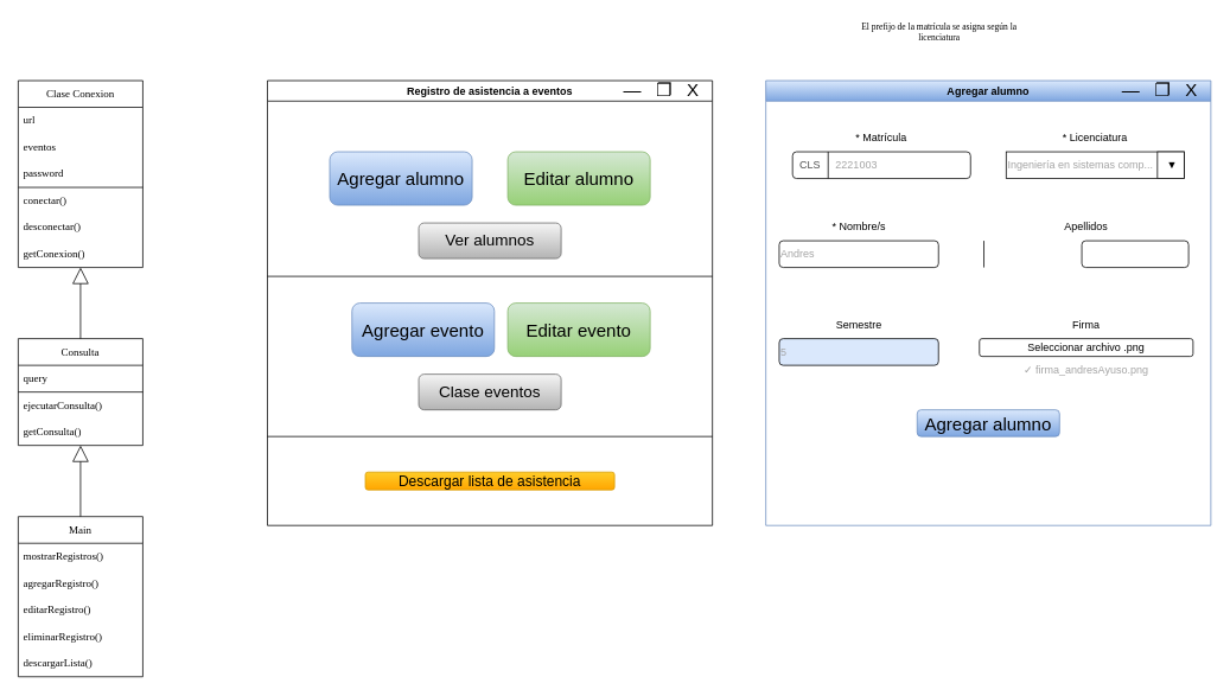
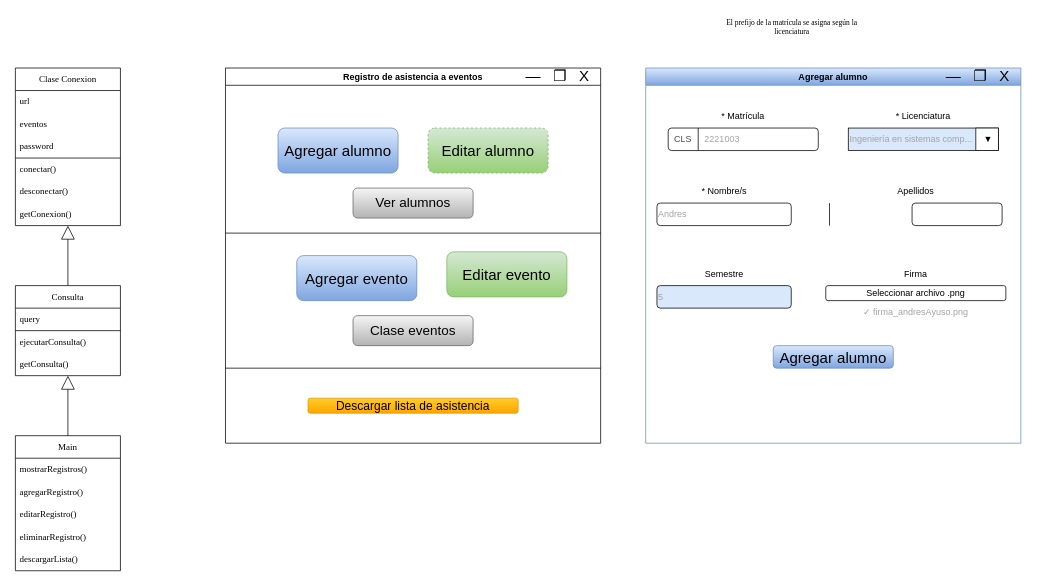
  <mxCell id="0" />
  <mxCell id="1" parent="0" />
  <mxCell id="2" value="Clase Conexion" style="swimlane;fontStyle=0;childLayout=stackLayout;horizontal=1;startSize=30;horizontalStack=0;resizeParent=1;resizeParentMax=0;resizeLast=0;collapsible=1;marginBottom=0;whiteSpace=wrap;html=1;fontFamily=Sometype Mono;fontSource=https%3A%2F%2Ffonts.googleapis.com%2Fcss%3Ffamily%3DSometype%2BMono;" vertex="1" parent="1"><mxGeometry x="20" y="90" width="140" height="210" as="geometry"><mxRectangle x="160" y="80" width="140" height="30" as="alternateBounds" /></mxGeometry></mxCell>
  <mxCell id="3" value="url" style="text;strokeColor=none;fillColor=none;align=left;verticalAlign=middle;spacingLeft=4;spacingRight=4;overflow=hidden;points=[[0,0.5],[1,0.5]];portConstraint=eastwest;rotatable=0;whiteSpace=wrap;html=1;fontFamily=Sometype Mono;fontSource=https%3A%2F%2Ffonts.googleapis.com%2Fcss%3Ffamily%3DSometype%2BMono;" vertex="1" parent="2"><mxGeometry y="30" width="140" height="30" as="geometry" /></mxCell>
  <mxCell id="4" value="eventos" style="text;strokeColor=none;fillColor=none;align=left;verticalAlign=middle;spacingLeft=4;spacingRight=4;overflow=hidden;points=[[0,0.5],[1,0.5]];portConstraint=eastwest;rotatable=0;whiteSpace=wrap;html=1;fontFamily=Sometype Mono;fontSource=https%3A%2F%2Ffonts.googleapis.com%2Fcss%3Ffamily%3DSometype%2BMono;" vertex="1" parent="2"><mxGeometry y="60" width="140" height="30" as="geometry" /></mxCell>
  <mxCell id="5" value="password" style="text;strokeColor=none;fillColor=none;align=left;verticalAlign=middle;spacingLeft=4;spacingRight=4;overflow=hidden;points=[[0,0.5],[1,0.5]];portConstraint=eastwest;rotatable=0;whiteSpace=wrap;html=1;fontFamily=Sometype Mono;fontSource=https%3A%2F%2Ffonts.googleapis.com%2Fcss%3Ffamily%3DSometype%2BMono;" vertex="1" parent="2"><mxGeometry y="90" width="140" height="30" as="geometry" /></mxCell>
  <mxCell id="6" value="" style="endArrow=none;html=1;rounded=0;" edge="1" parent="2"><mxGeometry width="50" height="50" relative="1" as="geometry"><mxPoint x="140" y="120" as="sourcePoint" /><mxPoint y="120" as="targetPoint" /></mxGeometry></mxCell>
  <mxCell id="7" value="conectar()" style="text;strokeColor=none;fillColor=none;align=left;verticalAlign=middle;spacingLeft=4;spacingRight=4;overflow=hidden;points=[[0,0.5],[1,0.5]];portConstraint=eastwest;rotatable=0;whiteSpace=wrap;html=1;fontFamily=Sometype Mono;fontSource=https%3A%2F%2Ffonts.googleapis.com%2Fcss%3Ffamily%3DSometype%2BMono;" vertex="1" parent="2"><mxGeometry y="120" width="140" height="30" as="geometry" /></mxCell>
  <mxCell id="8" value="desconectar()" style="text;strokeColor=none;fillColor=none;align=left;verticalAlign=middle;spacingLeft=4;spacingRight=4;overflow=hidden;points=[[0,0.5],[1,0.5]];portConstraint=eastwest;rotatable=0;whiteSpace=wrap;html=1;fontFamily=Sometype Mono;fontSource=https%3A%2F%2Ffonts.googleapis.com%2Fcss%3Ffamily%3DSometype%2BMono;" vertex="1" parent="2"><mxGeometry y="150" width="140" height="30" as="geometry" /></mxCell>
  <mxCell id="9" value="getConexion()" style="text;strokeColor=none;fillColor=none;align=left;verticalAlign=middle;spacingLeft=4;spacingRight=4;overflow=hidden;points=[[0,0.5],[1,0.5]];portConstraint=eastwest;rotatable=0;whiteSpace=wrap;html=1;fontFamily=Sometype Mono;fontSource=https%3A%2F%2Ffonts.googleapis.com%2Fcss%3Ffamily%3DSometype%2BMono;" vertex="1" parent="2"><mxGeometry y="180" width="140" height="30" as="geometry" /></mxCell>
  <mxCell id="10" value="Consulta" style="swimlane;fontStyle=0;childLayout=stackLayout;horizontal=1;startSize=30;horizontalStack=0;resizeParent=1;resizeParentMax=0;resizeLast=0;collapsible=1;marginBottom=0;whiteSpace=wrap;html=1;fontFamily=Sometype Mono;fontSource=https%3A%2F%2Ffonts.googleapis.com%2Fcss%3Ffamily%3DSometype%2BMono;" vertex="1" parent="1"><mxGeometry x="20" y="380" width="140" height="120" as="geometry" /></mxCell>
  <mxCell id="11" value="query" style="text;strokeColor=none;fillColor=none;align=left;verticalAlign=middle;spacingLeft=4;spacingRight=4;overflow=hidden;points=[[0,0.5],[1,0.5]];portConstraint=eastwest;rotatable=0;whiteSpace=wrap;html=1;fontFamily=Sometype Mono;fontSource=https%3A%2F%2Ffonts.googleapis.com%2Fcss%3Ffamily%3DSometype%2BMono;" vertex="1" parent="10"><mxGeometry y="30" width="140" height="30" as="geometry" /></mxCell>
  <mxCell id="12" value="" style="endArrow=none;html=1;rounded=0;" edge="1" parent="10"><mxGeometry width="50" height="50" relative="1" as="geometry"><mxPoint y="60" as="sourcePoint" /><mxPoint x="140" y="60" as="targetPoint" /></mxGeometry></mxCell>
  <mxCell id="13" value="ejecutarConsulta()" style="text;strokeColor=none;fillColor=none;align=left;verticalAlign=middle;spacingLeft=4;spacingRight=4;overflow=hidden;points=[[0,0.5],[1,0.5]];portConstraint=eastwest;rotatable=0;whiteSpace=wrap;html=1;fontFamily=Sometype Mono;fontSource=https%3A%2F%2Ffonts.googleapis.com%2Fcss%3Ffamily%3DSometype%2BMono;" vertex="1" parent="10"><mxGeometry y="60" width="140" height="30" as="geometry" /></mxCell>
  <mxCell id="14" value="getConsulta()" style="text;strokeColor=none;fillColor=none;align=left;verticalAlign=middle;spacingLeft=4;spacingRight=4;overflow=hidden;points=[[0,0.5],[1,0.5]];portConstraint=eastwest;rotatable=0;whiteSpace=wrap;html=1;fontFamily=Sometype Mono;fontSource=https%3A%2F%2Ffonts.googleapis.com%2Fcss%3Ffamily%3DSometype%2BMono;" vertex="1" parent="10"><mxGeometry y="90" width="140" height="30" as="geometry" /></mxCell>
  <mxCell id="15" value="" style="endArrow=block;html=1;rounded=0;endFill=0;strokeWidth=1;endSize=16;startSize=8;jumpSize=6;" edge="1" parent="1"><mxGeometry width="50" height="50" relative="1" as="geometry"><mxPoint x="90" y="380" as="sourcePoint" /><mxPoint x="90" y="300" as="targetPoint" /></mxGeometry></mxCell>
  <mxCell id="16" value="Main" style="swimlane;fontStyle=0;childLayout=stackLayout;horizontal=1;startSize=30;horizontalStack=0;resizeParent=1;resizeParentMax=0;resizeLast=0;collapsible=1;marginBottom=0;whiteSpace=wrap;html=1;fontFamily=Sometype Mono;fontSource=https%3A%2F%2Ffonts.googleapis.com%2Fcss%3Ffamily%3DSometype%2BMono;" vertex="1" parent="1"><mxGeometry x="20" y="580" width="140" height="180" as="geometry" /></mxCell>
  <mxCell id="17" value="mostrarRegistros()" style="text;strokeColor=none;fillColor=none;align=left;verticalAlign=middle;spacingLeft=4;spacingRight=4;overflow=hidden;points=[[0,0.5],[1,0.5]];portConstraint=eastwest;rotatable=0;whiteSpace=wrap;html=1;fontFamily=Sometype Mono;fontSource=https%3A%2F%2Ffonts.googleapis.com%2Fcss%3Ffamily%3DSometype%2BMono;" vertex="1" parent="16"><mxGeometry y="30" width="140" height="30" as="geometry" /></mxCell>
  <mxCell id="18" value="agregarRegistro()" style="text;strokeColor=none;fillColor=none;align=left;verticalAlign=middle;spacingLeft=4;spacingRight=4;overflow=hidden;points=[[0,0.5],[1,0.5]];portConstraint=eastwest;rotatable=0;whiteSpace=wrap;html=1;fontFamily=Sometype Mono;fontSource=https%3A%2F%2Ffonts.googleapis.com%2Fcss%3Ffamily%3DSometype%2BMono;" vertex="1" parent="16"><mxGeometry y="60" width="140" height="30" as="geometry" /></mxCell>
  <mxCell id="19" value="editarRegistro()" style="text;strokeColor=none;fillColor=none;align=left;verticalAlign=middle;spacingLeft=4;spacingRight=4;overflow=hidden;points=[[0,0.5],[1,0.5]];portConstraint=eastwest;rotatable=0;whiteSpace=wrap;html=1;fontFamily=Sometype Mono;fontSource=https%3A%2F%2Ffonts.googleapis.com%2Fcss%3Ffamily%3DSometype%2BMono;" vertex="1" parent="16"><mxGeometry y="90" width="140" height="30" as="geometry" /></mxCell>
  <mxCell id="20" value="eliminarRegistro()" style="text;strokeColor=none;fillColor=none;align=left;verticalAlign=middle;spacingLeft=4;spacingRight=4;overflow=hidden;points=[[0,0.5],[1,0.5]];portConstraint=eastwest;rotatable=0;whiteSpace=wrap;html=1;fontFamily=Sometype Mono;fontSource=https%3A%2F%2Ffonts.googleapis.com%2Fcss%3Ffamily%3DSometype%2BMono;" vertex="1" parent="16"><mxGeometry y="120" width="140" height="30" as="geometry" /></mxCell>
  <mxCell id="21" value="descargarLista()" style="text;strokeColor=none;fillColor=none;align=left;verticalAlign=middle;spacingLeft=4;spacingRight=4;overflow=hidden;points=[[0,0.5],[1,0.5]];portConstraint=eastwest;rotatable=0;whiteSpace=wrap;html=1;fontFamily=Sometype Mono;fontSource=https%3A%2F%2Ffonts.googleapis.com%2Fcss%3Ffamily%3DSometype%2BMono;" vertex="1" parent="16"><mxGeometry y="150" width="140" height="30" as="geometry" /></mxCell>
  <mxCell id="22" value="" style="endArrow=block;html=1;rounded=0;endFill=0;strokeWidth=1;endSize=16;startSize=8;jumpSize=6;" edge="1" parent="1"><mxGeometry width="50" height="50" relative="1" as="geometry"><mxPoint x="90" y="580" as="sourcePoint" /><mxPoint x="90" y="500" as="targetPoint" /></mxGeometry></mxCell>
  <mxCell id="23" value="Registro de asistencia a eventos" style="swimlane;whiteSpace=wrap;html=1;" vertex="1" parent="1"><mxGeometry x="300" y="90" width="500" height="500" as="geometry"><mxRectangle x="520" y="80" width="230" height="30" as="alternateBounds" /></mxGeometry></mxCell>
  <mxCell id="24" value="&amp;nbsp;―&amp;nbsp; &amp;nbsp;❐&amp;nbsp; &amp;nbsp;X" style="rounded=0;whiteSpace=wrap;html=1;fontSize=20;fillColor=none;strokeColor=none;" vertex="1" parent="23"><mxGeometry x="380" width="120" height="20" as="geometry" /></mxCell>
  <mxCell id="25" value="Agregar alumno" style="rounded=1;whiteSpace=wrap;html=1;fontSize=20;fillColor=#dae8fc;strokeColor=#6c8ebf;gradientColor=#7ea6e0;" vertex="1" parent="23"><mxGeometry x="70" y="80" width="160" height="60" as="geometry" /></mxCell>
- <mxCell id="26" value="Editar alumno" style="rounded=1;whiteSpace=wrap;html=1;fontSize=20;fillColor=#d5e8d4;strokeColor=#82b366;gradientColor=#97d077;" vertex="1" parent="23"><mxGeometry x="270" y="80" width="160" height="60" as="geometry" /></mxCell>
+ <mxCell id="26" value="Editar alumno" style="rounded=1;whiteSpace=wrap;html=1;fontSize=20;fillColor=#d5e8d4;strokeColor=#82b366;gradientColor=#97d077;dashed=1;" vertex="1" parent="23"><mxGeometry x="270" y="80" width="160" height="60" as="geometry" /></mxCell>
  <mxCell id="27" value="Agregar evento" style="rounded=1;whiteSpace=wrap;html=1;fontSize=20;fillColor=#dae8fc;strokeColor=#6c8ebf;gradientColor=#7ea6e0;" vertex="1" parent="23"><mxGeometry x="95" y="250" width="160" height="60" as="geometry" /></mxCell>
- <mxCell id="28" value="Editar evento" style="rounded=1;whiteSpace=wrap;html=1;fontSize=20;fillColor=#d5e8d4;strokeColor=#82b366;gradientColor=#97d077;" vertex="1" parent="23"><mxGeometry x="270" y="250" width="160" height="60" as="geometry" /></mxCell>
+ <mxCell id="28" value="Editar evento" style="rounded=1;whiteSpace=wrap;html=1;fontSize=20;fillColor=#d5e8d4;strokeColor=#82b366;gradientColor=#97d077;" vertex="1" parent="23"><mxGeometry x="295" y="245" width="160" height="60" as="geometry" /></mxCell>
  <mxCell id="29" value="Descargar lista de asistencia" style="rounded=1;whiteSpace=wrap;html=1;fontSize=16;fillColor=#ffcd28;strokeColor=#d79b00;gradientColor=#ffa500;" vertex="1" parent="23"><mxGeometry x="110" y="440" width="280" height="20" as="geometry" /></mxCell>
  <mxCell id="30" value="Ver alumnos" style="rounded=1;whiteSpace=wrap;html=1;fontSize=18;fillColor=#f5f5f5;strokeColor=#666666;gradientColor=#b3b3b3;" vertex="1" parent="23"><mxGeometry x="170" y="160" width="160" height="40" as="geometry" /></mxCell>
  <mxCell id="31" value="Clase eventos" style="rounded=1;whiteSpace=wrap;html=1;fontSize=18;fillColor=#f5f5f5;strokeColor=#666666;gradientColor=#b3b3b3;" vertex="1" parent="23"><mxGeometry x="170" y="330" width="160" height="40" as="geometry" /></mxCell>
  <mxCell id="32" value="" style="endArrow=none;html=1;rounded=0;" edge="1" parent="23"><mxGeometry width="50" height="50" relative="1" as="geometry"><mxPoint y="400" as="sourcePoint" /><mxPoint x="500" y="400" as="targetPoint" /></mxGeometry></mxCell>
  <mxCell id="33" value="" style="endArrow=none;html=1;rounded=0;" edge="1" parent="1"><mxGeometry width="50" height="50" relative="1" as="geometry"><mxPoint x="300" y="310" as="sourcePoint" /><mxPoint x="800" y="310" as="targetPoint" /></mxGeometry></mxCell>
  <mxCell id="34" value="Agregar alumno" style="swimlane;whiteSpace=wrap;html=1;fillColor=#dae8fc;strokeColor=#6c8ebf;gradientColor=#7ea6e0;" vertex="1" parent="1"><mxGeometry x="860" y="90" width="500" height="500" as="geometry"><mxRectangle x="520" y="80" width="230" height="30" as="alternateBounds" /></mxGeometry></mxCell>
  <mxCell id="35" value="&amp;nbsp;―&amp;nbsp; &amp;nbsp;❐&amp;nbsp; &amp;nbsp;X" style="rounded=0;whiteSpace=wrap;html=1;fontSize=20;fillColor=none;strokeColor=none;" vertex="1" parent="34"><mxGeometry x="380" width="120" height="20" as="geometry" /></mxCell>
  <mxCell id="36" value="&amp;nbsp; &amp;nbsp; &amp;nbsp; &amp;nbsp; &amp;nbsp; &amp;nbsp; &amp;nbsp; 2221003" style="rounded=1;whiteSpace=wrap;html=1;align=left;fontColor=#A3A3A3;" vertex="1" parent="34"><mxGeometry x="30" y="80" width="200" height="30" as="geometry" /></mxCell>
- <mxCell id="37" value="Ingeniería en sistemas comp..." style="rounded=1;whiteSpace=wrap;html=1;align=left;fontColor=#A3A3A3;arcSize=0;" vertex="1" parent="34"><mxGeometry x="270" y="80" width="200" height="30" as="geometry" /></mxCell>
+ <mxCell id="37" value="Ingeniería en sistemas comp..." style="rounded=1;whiteSpace=wrap;html=1;align=left;fontColor=#A3A3A3;arcSize=0;fillColor=#dae8fc;" vertex="1" parent="34"><mxGeometry x="270" y="80" width="200" height="30" as="geometry" /></mxCell>
  <mxCell id="38" value="&amp;nbsp;▼" style="whiteSpace=wrap;html=1;aspect=fixed;" vertex="1" parent="34"><mxGeometry x="440" y="80" width="30" height="30" as="geometry" /></mxCell>
  <mxCell id="39" value="" style="endArrow=none;html=1;rounded=0;" edge="1" parent="34"><mxGeometry width="50" height="50" relative="1" as="geometry"><mxPoint x="70" y="110" as="sourcePoint" /><mxPoint x="70" y="80" as="targetPoint" /></mxGeometry></mxCell>
  <mxCell id="40" value="CLS" style="text;html=1;strokeColor=none;fillColor=none;align=center;verticalAlign=middle;whiteSpace=wrap;rounded=0;fontColor=#4d4d4d;" vertex="1" parent="34"><mxGeometry x="30" y="80" width="40" height="30" as="geometry" /></mxCell>
  <mxCell id="41" value="* Matrícula" style="text;html=1;strokeColor=none;fillColor=none;align=center;verticalAlign=middle;whiteSpace=wrap;rounded=0;" vertex="1" parent="34"><mxGeometry x="30" y="50" width="200" height="30" as="geometry" /></mxCell>
  <mxCell id="42" value="Andres" style="rounded=1;whiteSpace=wrap;html=1;align=left;fontColor=#A3A3A3;" vertex="1" parent="34"><mxGeometry x="15" y="180" width="179" height="30" as="geometry" /></mxCell>
  <mxCell id="43" value="* Nombre/s" style="text;html=1;strokeColor=none;fillColor=none;align=center;verticalAlign=middle;whiteSpace=wrap;rounded=0;" vertex="1" parent="34"><mxGeometry x="15" y="150" width="180" height="30" as="geometry" /></mxCell>
  <mxCell id="44" value="" style="rounded=1;whiteSpace=wrap;html=1;align=left;" vertex="1" parent="34"><mxGeometry x="355" y="180" width="120" height="30" as="geometry" /></mxCell>
  <mxCell id="45" value="Apellidos" style="text;html=1;strokeColor=none;fillColor=none;align=center;verticalAlign=middle;whiteSpace=wrap;rounded=0;" vertex="1" parent="34"><mxGeometry x="235" y="150" width="250" height="30" as="geometry" /></mxCell>
  <mxCell id="46" value="* Licenciatura" style="text;html=1;strokeColor=none;fillColor=none;align=center;verticalAlign=middle;whiteSpace=wrap;rounded=0;" vertex="1" parent="34"><mxGeometry x="270" y="50" width="200" height="30" as="geometry" /></mxCell>
  <mxCell id="47" value="5" style="rounded=1;whiteSpace=wrap;html=1;align=left;fontColor=#A3A3A3;fillColor=#dae8fc;" vertex="1" parent="34"><mxGeometry x="15" y="290" width="179" height="30" as="geometry" /></mxCell>
  <mxCell id="48" value="Semestre" style="text;html=1;strokeColor=none;fillColor=none;align=center;verticalAlign=middle;whiteSpace=wrap;rounded=0;" vertex="1" parent="34"><mxGeometry x="15" y="260" width="180" height="30" as="geometry" /></mxCell>
  <mxCell id="49" value="Firma" style="text;html=1;strokeColor=none;fillColor=none;align=center;verticalAlign=middle;whiteSpace=wrap;rounded=0;" vertex="1" parent="34"><mxGeometry x="270" y="260" width="180" height="30" as="geometry" /></mxCell>
  <mxCell id="50" value="Seleccionar archivo .png" style="rounded=1;whiteSpace=wrap;html=1;" vertex="1" parent="34"><mxGeometry x="240" y="290" width="240" height="20" as="geometry" /></mxCell>
  <mxCell id="51" value="Agregar alumno" style="rounded=1;whiteSpace=wrap;html=1;fontSize=20;fillColor=#dae8fc;strokeColor=#6c8ebf;gradientColor=#7ea6e0;" vertex="1" parent="34"><mxGeometry x="170" y="370" width="160" height="30" as="geometry" /></mxCell>
  <mxCell id="52" value="" style="endArrow=none;html=1;rounded=0;" edge="1" parent="34"><mxGeometry width="50" height="50" relative="1" as="geometry"><mxPoint x="245" y="210" as="sourcePoint" /><mxPoint x="245" y="180" as="targetPoint" /></mxGeometry></mxCell>
  <mxCell id="53" value="✓ firma_andresAyuso.png" style="text;html=1;strokeColor=none;fillColor=none;align=center;verticalAlign=middle;whiteSpace=wrap;rounded=0;fontColor=#a3a3a3;" vertex="1" parent="34"><mxGeometry x="240" y="320" width="240" height="10" as="geometry" /></mxCell>
  <mxCell id="54" value="El prefijo de la matrícula se asigna según la licenciatura" style="text;html=1;strokeColor=none;fillColor=none;align=center;verticalAlign=middle;whiteSpace=wrap;rounded=0;fontFamily=Sometype Mono;fontSource=https%3A%2F%2Ffonts.googleapis.com%2Fcss%3Ffamily%3DSometype%2BMono;fontSize=10;" vertex="1" parent="1"><mxGeometry x="960" y="20" width="190" height="30" as="geometry" /></mxCell>
